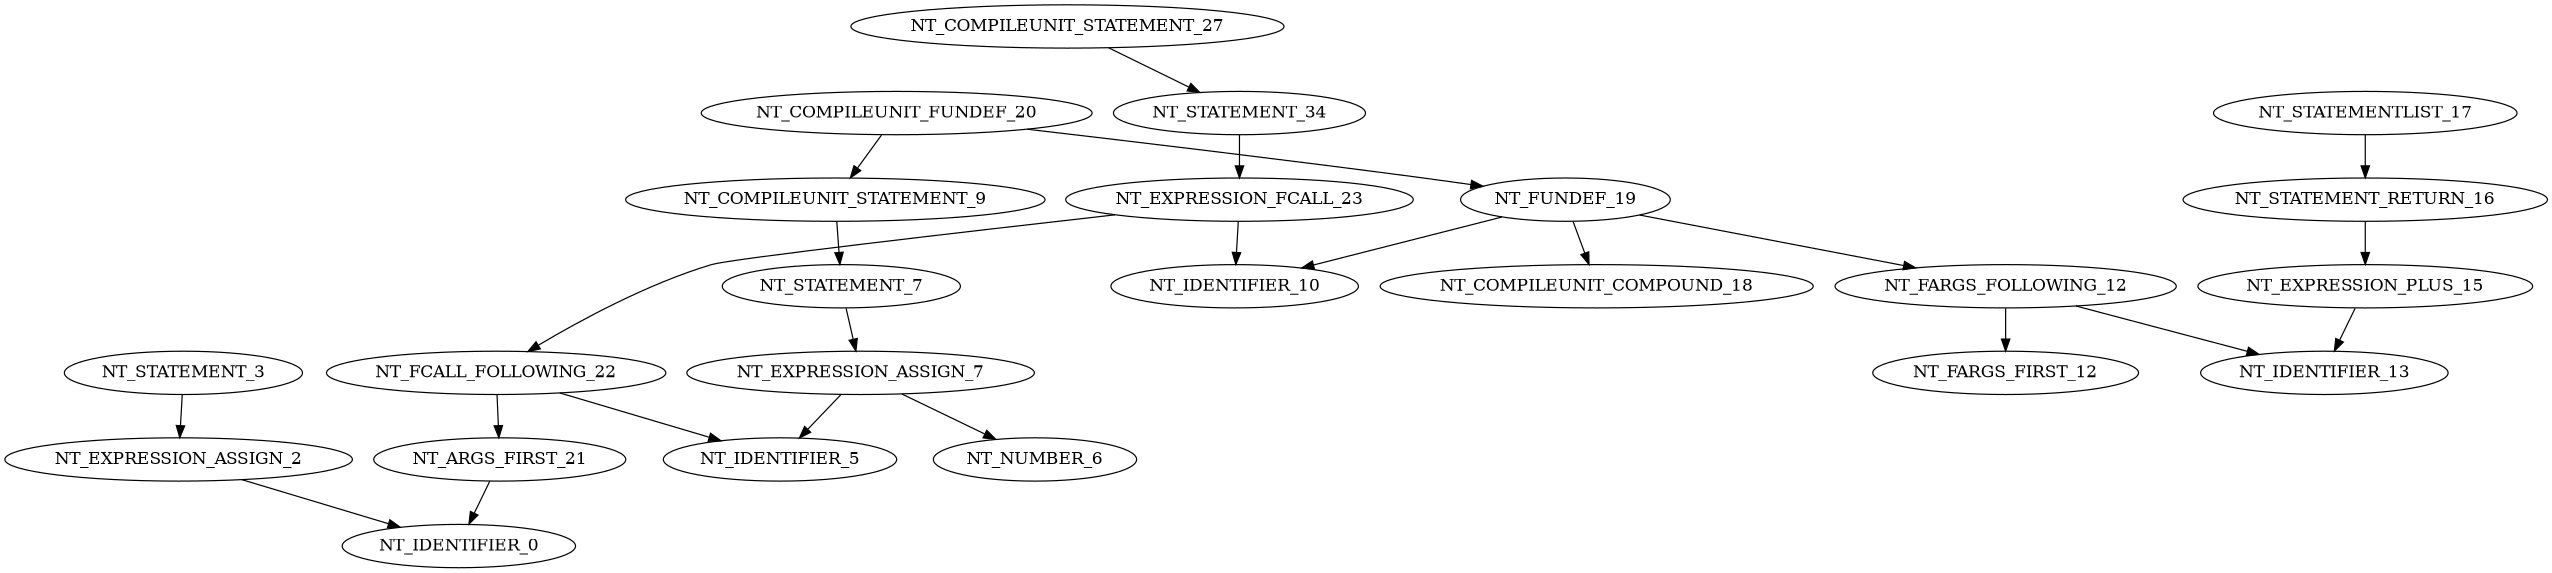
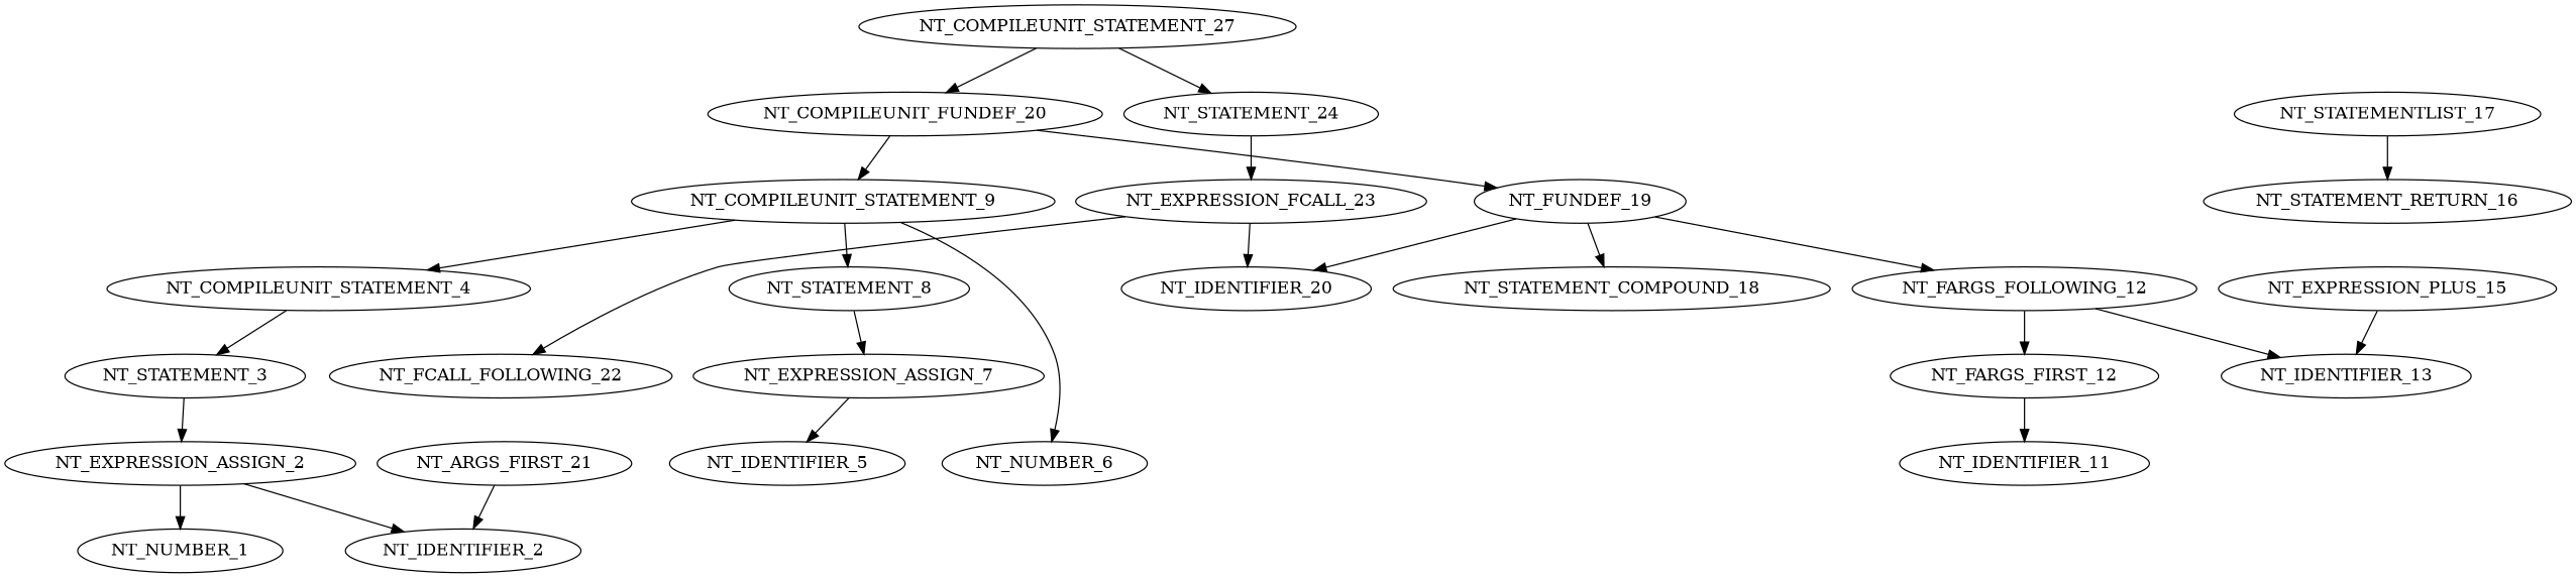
  digraph {
    n1 [label=NT_COMPILEUNIT_STATEMENT_27]
    NT_COMPILEUNIT_FUNDEF_20
-   NT_STATEMENT_24 [label=NT_STATEMENT_34]
+   NT_STATEMENT_24
    NT_COMPILEUNIT_STATEMENT_9
    NT_FUNDEF_19
    NT_EXPRESSION_FCALL_23
-   NT_STATEMENT_8 [label=NT_STATEMENT_7]
-   NT_IDENTIFIER_10
-   NT_STATEMENT_COMPOUND_18 [label=NT_COMPILEUNIT_COMPOUND_18]
+   NT_COMPILEUNIT_STATEMENT_4
+   NT_STATEMENT_8
+   NT_IDENTIFIER_10 [label=NT_IDENTIFIER_20]
+   NT_STATEMENT_COMPOUND_18
    n11 [label=NT_FARGS_FOLLOWING_12]
    NT_STATEMENT_3
    NT_EXPRESSION_ASSIGN_7
    NT_EXPRESSION_ASSIGN_2
-   NT_IDENTIFIER_0
+   NT_IDENTIFIER_0 [label=NT_IDENTIFIER_2]
+   NT_NUMBER_1
    NT_IDENTIFIER_5
    NT_NUMBER_6
    NT_IDENTIFIER_13
    NT_FARGS_FIRST_12
    NT_STATEMENTLIST_17
    NT_STATEMENT_RETURN_16
    NT_EXPRESSION_PLUS_15
+   NT_IDENTIFIER_11
    n25 [label=NT_FCALL_FOLLOWING_22]
    NT_ARGS_FIRST_21
+   n1 -> NT_COMPILEUNIT_FUNDEF_20
    n1 -> NT_STATEMENT_24
    NT_COMPILEUNIT_FUNDEF_20 -> NT_COMPILEUNIT_STATEMENT_9
    NT_COMPILEUNIT_FUNDEF_20 -> NT_FUNDEF_19
    NT_STATEMENT_24 -> NT_EXPRESSION_FCALL_23
+   NT_COMPILEUNIT_STATEMENT_9 -> NT_COMPILEUNIT_STATEMENT_4
    NT_COMPILEUNIT_STATEMENT_9 -> NT_STATEMENT_8
    NT_FUNDEF_19 -> NT_IDENTIFIER_10
    NT_FUNDEF_19 -> NT_STATEMENT_COMPOUND_18
    NT_FUNDEF_19 -> n11
    NT_EXPRESSION_FCALL_23 -> NT_IDENTIFIER_10
    NT_EXPRESSION_FCALL_23 -> n25
+   NT_COMPILEUNIT_STATEMENT_4 -> NT_STATEMENT_3
    NT_STATEMENT_8 -> NT_EXPRESSION_ASSIGN_7
    n11 -> NT_IDENTIFIER_13
    n11 -> NT_FARGS_FIRST_12
    NT_STATEMENT_3 -> NT_EXPRESSION_ASSIGN_2
    NT_EXPRESSION_ASSIGN_7 -> NT_IDENTIFIER_5
-   NT_EXPRESSION_ASSIGN_7 -> NT_NUMBER_6
+   NT_COMPILEUNIT_STATEMENT_9 -> NT_NUMBER_6
    NT_EXPRESSION_ASSIGN_2 -> NT_IDENTIFIER_0
+   NT_EXPRESSION_ASSIGN_2 -> NT_NUMBER_1
+   NT_FARGS_FIRST_12 -> NT_IDENTIFIER_11
    NT_STATEMENTLIST_17 -> NT_STATEMENT_RETURN_16
-   NT_STATEMENT_RETURN_16 -> NT_EXPRESSION_PLUS_15
    NT_EXPRESSION_PLUS_15 -> NT_IDENTIFIER_13
-   n25 -> NT_IDENTIFIER_5
-   n25 -> NT_ARGS_FIRST_21
    NT_ARGS_FIRST_21 -> NT_IDENTIFIER_0
  }
